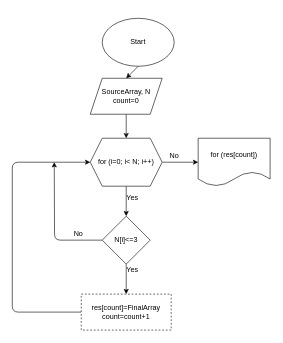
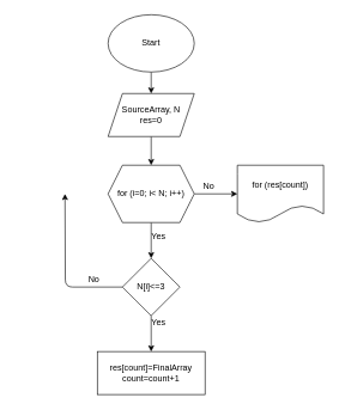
  <mxCell id="0" />
  <mxCell id="1" parent="0" />
  <mxCell id="2" style="edgeStyle=none;html=1;exitX=0.5;exitY=1;exitDx=0;exitDy=0;entryX=0.5;entryY=0;entryDx=0;entryDy=0;" parent="1" source="3" target="5" edge="1"><mxGeometry relative="1" as="geometry" /></mxCell>
- <mxCell id="3" value="Start" style="ellipse;whiteSpace=wrap;html=1;" parent="1" vertex="1"><mxGeometry x="170" y="30" width="120" height="80" as="geometry" /></mxCell>
+ <mxCell id="3" value="Start" style="ellipse;whiteSpace=wrap;html=1;" parent="1" vertex="1"><mxGeometry x="150" y="20" width="120" height="80" as="geometry" /></mxCell>
  <mxCell id="4" style="edgeStyle=none;html=1;exitX=0.5;exitY=1;exitDx=0;exitDy=0;entryX=0.5;entryY=0;entryDx=0;entryDy=0;" parent="1" source="5" target="8" edge="1"><mxGeometry relative="1" as="geometry" /></mxCell>
- <mxCell id="5" value="SourceArray, N&lt;br&gt;count=0" style="shape=parallelogram;perimeter=parallelogramPerimeter;whiteSpace=wrap;html=1;fixedSize=1;" parent="1" vertex="1"><mxGeometry x="150" y="130" width="120" height="60" as="geometry" /></mxCell>
+ <mxCell id="5" value="SourceArray, N&lt;br&gt;res=0" style="shape=parallelogram;perimeter=parallelogramPerimeter;whiteSpace=wrap;html=1;fixedSize=1;" parent="1" vertex="1"><mxGeometry x="150" y="130" width="120" height="60" as="geometry" /></mxCell>
  <mxCell id="6" style="edgeStyle=none;html=1;exitX=1;exitY=0.5;exitDx=0;exitDy=0;" parent="1" source="8" edge="1"><mxGeometry relative="1" as="geometry"><mxPoint x="330" y="270" as="targetPoint" /></mxGeometry></mxCell>
  <mxCell id="7" style="edgeStyle=none;html=1;exitX=0.5;exitY=1;exitDx=0;exitDy=0;entryX=0.5;entryY=0;entryDx=0;entryDy=0;" parent="1" source="8" target="13" edge="1"><mxGeometry relative="1" as="geometry" /></mxCell>
  <mxCell id="8" value="for (i=0; i&amp;lt; N; i++)" style="shape=hexagon;perimeter=hexagonPerimeter2;whiteSpace=wrap;html=1;fixedSize=1;" parent="1" vertex="1"><mxGeometry x="150" y="230" width="120" height="80" as="geometry" /></mxCell>
  <mxCell id="9" value="for (res[count])" style="shape=document;whiteSpace=wrap;html=1;boundedLbl=1;" parent="1" vertex="1"><mxGeometry x="330" y="230" width="120" height="80" as="geometry" /></mxCell>
  <mxCell id="10" value="No" style="text;html=1;align=center;verticalAlign=middle;resizable=0;points=[];autosize=1;strokeColor=none;fillColor=none;" parent="1" vertex="1"><mxGeometry x="275" y="250" width="30" height="20" as="geometry" /></mxCell>
  <mxCell id="11" style="edgeStyle=none;html=1;exitX=0.5;exitY=1;exitDx=0;exitDy=0;entryX=0.5;entryY=0;entryDx=0;entryDy=0;" parent="1" source="13" target="16" edge="1"><mxGeometry relative="1" as="geometry" /></mxCell>
  <mxCell id="12" style="edgeStyle=orthogonalEdgeStyle;html=1;exitX=0;exitY=0.5;exitDx=0;exitDy=0;" parent="1" source="13" edge="1"><mxGeometry relative="1" as="geometry"><mxPoint x="90" y="270" as="targetPoint" /></mxGeometry></mxCell>
  <mxCell id="13" value="N[i]&amp;lt;=3" style="rhombus;whiteSpace=wrap;html=1;" parent="1" vertex="1"><mxGeometry x="170" y="360" width="80" height="80" as="geometry" /></mxCell>
  <mxCell id="14" value="Yes" style="text;html=1;align=center;verticalAlign=middle;resizable=0;points=[];autosize=1;strokeColor=none;fillColor=none;" parent="1" vertex="1"><mxGeometry x="200" y="320" width="40" height="20" as="geometry" /></mxCell>
- <mxCell id="15" style="edgeStyle=orthogonalEdgeStyle;html=1;exitX=0;exitY=0.5;exitDx=0;exitDy=0;entryX=0;entryY=0.5;entryDx=0;entryDy=0;" parent="1" source="16" target="8" edge="1"><mxGeometry relative="1" as="geometry"><Array as="points"><mxPoint x="20" y="520" /><mxPoint x="20" y="270" /></Array></mxGeometry></mxCell>
- <mxCell id="16" value="res[count]=FinalArray&lt;br&gt;count=count+1" style="rounded=0;whiteSpace=wrap;html=1;dashed=1;" parent="1" vertex="1"><mxGeometry x="135" y="490" width="150" height="60" as="geometry" /></mxCell>
+ <mxCell id="16" value="res[count]=FinalArray&lt;br&gt;count=count+1" style="rounded=0;whiteSpace=wrap;html=1;" parent="1" vertex="1"><mxGeometry x="135" y="490" width="150" height="60" as="geometry" /></mxCell>
  <mxCell id="17" value="Yes" style="text;html=1;align=center;verticalAlign=middle;resizable=0;points=[];autosize=1;strokeColor=none;fillColor=none;" parent="1" vertex="1"><mxGeometry x="200" y="440" width="40" height="20" as="geometry" /></mxCell>
  <mxCell id="18" value="No" style="text;html=1;align=center;verticalAlign=middle;resizable=0;points=[];autosize=1;strokeColor=none;fillColor=none;" parent="1" vertex="1"><mxGeometry x="115" y="380" width="30" height="20" as="geometry" /></mxCell>
